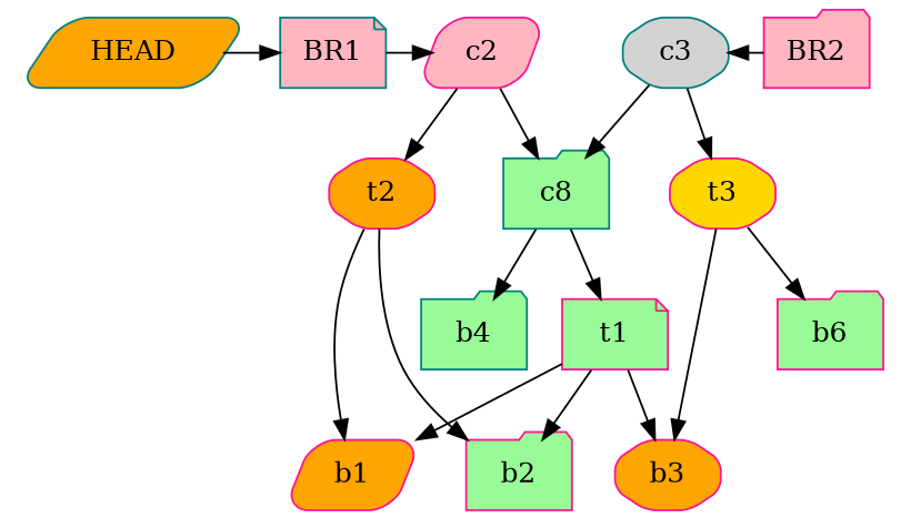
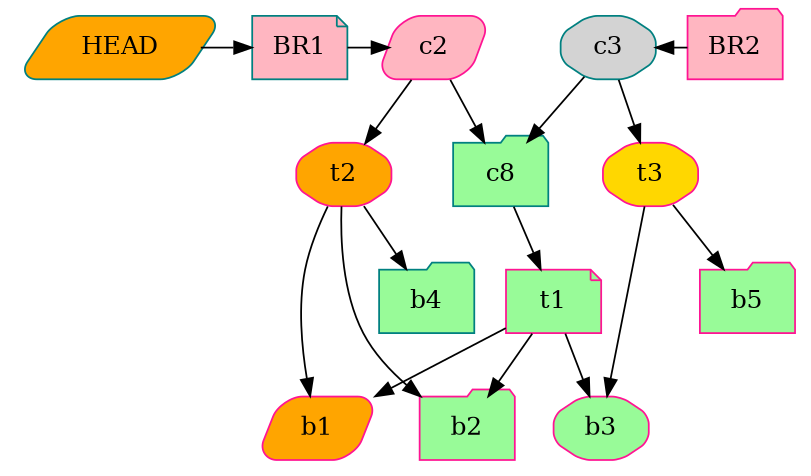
  digraph {
    fontcolor=black
    node [color=deeppink fillcolor=palegreen fontsize=14 shape=folder style="rounded,filled"]
    edge [fontsize=9]
    HEAD [color=teal fillcolor=orange shape=parallelogram]
    BR1 [color=teal fillcolor=lightpink shape=note]
    BR2 [fillcolor=lightpink]
    n4 [color=teal label=c8]
    c2 [fillcolor=lightpink shape=parallelogram]
    c3 [color=teal fillcolor=lightgrey shape=octagon]
    t1 [shape=note]
    t2 [fillcolor=orange shape=octagon]
    t3 [fillcolor=gold shape=octagon]
    b1 [fillcolor=orange shape=parallelogram]
    b2
-   b3 [fillcolor=orange shape=octagon]
+   b3 [shape=octagon]
    b4 [color=teal]
-   b5 [label=b6]
+   b5
    subgraph sub_1 {
      HEAD
      BR1
      BR2
    }
    subgraph sub_2 {
      n4
      c2
      c3
    }
    subgraph sub_3 {
      t1
      t2
      t3
    }
    subgraph sub_4 {
      b1
      b2
      b3
      b4
      b5
    }
    subgraph sub_5 {
      HEAD
      BR1
      BR2
      n4
      c2
      c3
      t1
      t2
      t3
      b1
      b2
      b3
      b4
      b5
    }
    HEAD -> BR1 [constraint=false]
    BR1 -> c2 [constraint=false]
    BR2 -> c3 [constraint=false]
    n4 -> t1
    c2 -> n4
    c2 -> t2
    c3 -> n4
    c3 -> t3
    t1 -> b1
    t1 -> b2
    t1 -> b3
    t2 -> b1
    t2 -> b2
-   n4 -> b4
+   t2 -> b4
    t3 -> b3
    t3 -> b5
  }
